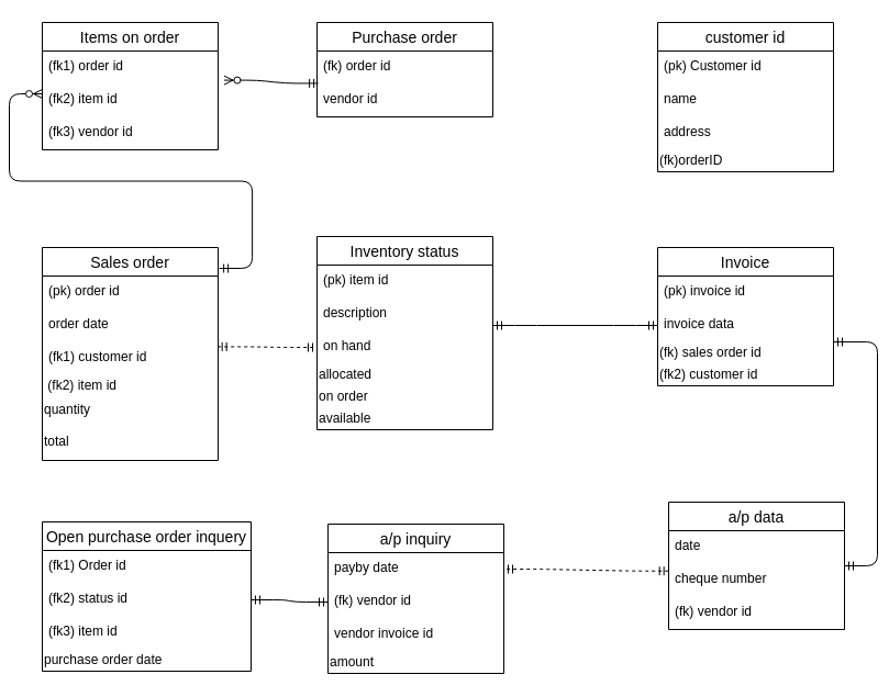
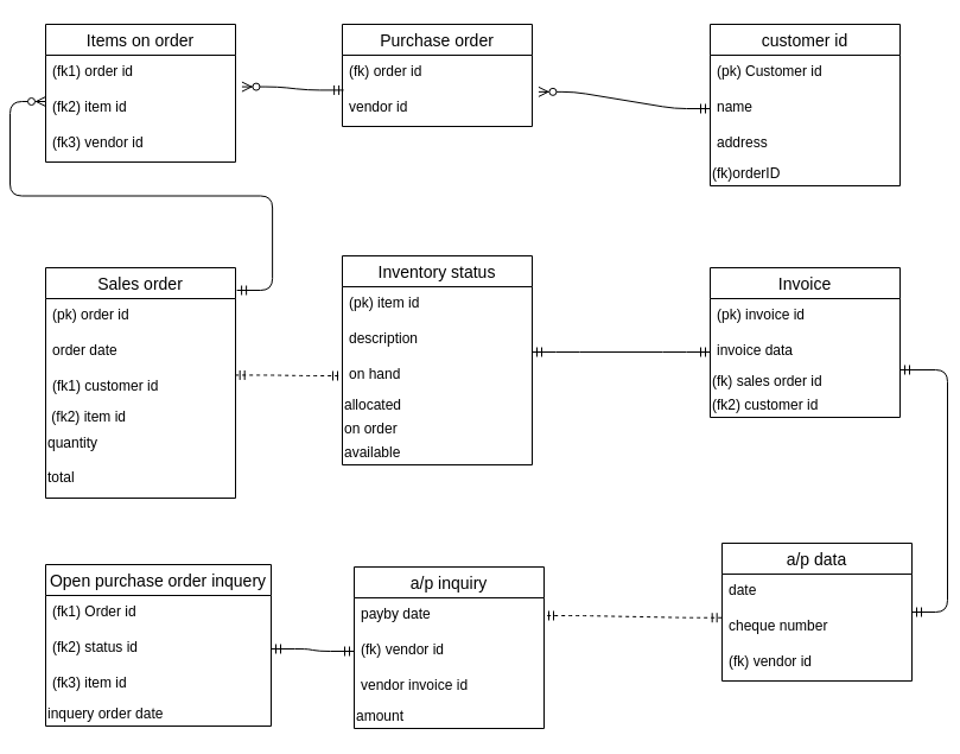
  <mxCell id="0" />
  <mxCell id="1" parent="0" />
  <mxCell id="2" value="Sales order" style="swimlane;fontStyle=0;childLayout=stackLayout;horizontal=1;startSize=26;horizontalStack=0;resizeParent=1;resizeParentMax=0;resizeLast=0;collapsible=1;marginBottom=0;align=center;fontSize=14;" vertex="1" parent="1"><mxGeometry x="20" y="225" width="160" height="194" as="geometry" /></mxCell>
  <mxCell id="3" value="(pk) order id" style="text;strokeColor=none;fillColor=none;spacingLeft=4;spacingRight=4;overflow=hidden;rotatable=0;points=[[0,0.5],[1,0.5]];portConstraint=eastwest;fontSize=12;" vertex="1" parent="2"><mxGeometry y="26" width="160" height="30" as="geometry" /></mxCell>
  <mxCell id="4" value="order date" style="text;strokeColor=none;fillColor=none;spacingLeft=4;spacingRight=4;overflow=hidden;rotatable=0;points=[[0,0.5],[1,0.5]];portConstraint=eastwest;fontSize=12;" vertex="1" parent="2"><mxGeometry y="56" width="160" height="30" as="geometry" /></mxCell>
  <mxCell id="5" value="(fk1) customer id" style="text;strokeColor=none;fillColor=none;spacingLeft=4;spacingRight=4;overflow=hidden;rotatable=0;points=[[0,0.5],[1,0.5]];portConstraint=eastwest;fontSize=12;" vertex="1" parent="2"><mxGeometry y="86" width="160" height="30" as="geometry" /></mxCell>
  <mxCell id="6" value="&amp;nbsp;(fk2) item id" style="text;html=1;strokeColor=none;fillColor=none;align=left;verticalAlign=middle;whiteSpace=wrap;rounded=0;" vertex="1" parent="2"><mxGeometry y="116" width="160" height="20" as="geometry" /></mxCell>
  <mxCell id="7" value="quantity" style="text;html=1;strokeColor=none;fillColor=none;align=left;verticalAlign=middle;whiteSpace=wrap;rounded=0;" vertex="1" parent="2"><mxGeometry y="136" width="160" height="24" as="geometry" /></mxCell>
  <mxCell id="8" value="total" style="text;html=1;strokeColor=none;fillColor=none;align=left;verticalAlign=middle;whiteSpace=wrap;rounded=0;" vertex="1" parent="2"><mxGeometry y="160" width="160" height="34" as="geometry" /></mxCell>
  <mxCell id="9" value="a/p data" style="swimlane;fontStyle=0;childLayout=stackLayout;horizontal=1;startSize=26;horizontalStack=0;resizeParent=1;resizeParentMax=0;resizeLast=0;collapsible=1;marginBottom=0;align=center;fontSize=14;" vertex="1" parent="1"><mxGeometry x="590" y="457" width="160" height="116" as="geometry" /></mxCell>
  <mxCell id="10" value="date" style="text;strokeColor=none;fillColor=none;spacingLeft=4;spacingRight=4;overflow=hidden;rotatable=0;points=[[0,0.5],[1,0.5]];portConstraint=eastwest;fontSize=12;" vertex="1" parent="9"><mxGeometry y="26" width="160" height="30" as="geometry" /></mxCell>
  <mxCell id="11" value="cheque number" style="text;strokeColor=none;fillColor=none;spacingLeft=4;spacingRight=4;overflow=hidden;rotatable=0;points=[[0,0.5],[1,0.5]];portConstraint=eastwest;fontSize=12;" vertex="1" parent="9"><mxGeometry y="56" width="160" height="30" as="geometry" /></mxCell>
  <mxCell id="12" value="(fk) vendor id" style="text;strokeColor=none;fillColor=none;spacingLeft=4;spacingRight=4;overflow=hidden;rotatable=0;points=[[0,0.5],[1,0.5]];portConstraint=eastwest;fontSize=12;" vertex="1" parent="9"><mxGeometry y="86" width="160" height="30" as="geometry" /></mxCell>
  <mxCell id="13" value="a/p inquiry" style="swimlane;fontStyle=0;childLayout=stackLayout;horizontal=1;startSize=26;horizontalStack=0;resizeParent=1;resizeParentMax=0;resizeLast=0;collapsible=1;marginBottom=0;align=center;fontSize=14;" vertex="1" parent="1"><mxGeometry x="280" y="477" width="160" height="136" as="geometry" /></mxCell>
  <mxCell id="14" value="payby date" style="text;strokeColor=none;fillColor=none;spacingLeft=4;spacingRight=4;overflow=hidden;rotatable=0;points=[[0,0.5],[1,0.5]];portConstraint=eastwest;fontSize=12;" vertex="1" parent="13"><mxGeometry y="26" width="160" height="30" as="geometry" /></mxCell>
  <mxCell id="15" value="(fk) vendor id" style="text;strokeColor=none;fillColor=none;spacingLeft=4;spacingRight=4;overflow=hidden;rotatable=0;points=[[0,0.5],[1,0.5]];portConstraint=eastwest;fontSize=12;" vertex="1" parent="13"><mxGeometry y="56" width="160" height="30" as="geometry" /></mxCell>
  <mxCell id="16" value="vendor invoice id" style="text;strokeColor=none;fillColor=none;spacingLeft=4;spacingRight=4;overflow=hidden;rotatable=0;points=[[0,0.5],[1,0.5]];portConstraint=eastwest;fontSize=12;" vertex="1" parent="13"><mxGeometry y="86" width="160" height="30" as="geometry" /></mxCell>
  <mxCell id="17" value="amount" style="text;html=1;strokeColor=none;fillColor=none;align=left;verticalAlign=middle;whiteSpace=wrap;rounded=0;" vertex="1" parent="13"><mxGeometry y="116" width="160" height="20" as="geometry" /></mxCell>
  <mxCell id="18" value="Inventory status" style="swimlane;fontStyle=0;childLayout=stackLayout;horizontal=1;startSize=26;horizontalStack=0;resizeParent=1;resizeParentMax=0;resizeLast=0;collapsible=1;marginBottom=0;align=center;fontSize=14;" vertex="1" parent="1"><mxGeometry x="270" y="215" width="160" height="176" as="geometry" /></mxCell>
  <mxCell id="19" value="(pk) item id" style="text;strokeColor=none;fillColor=none;spacingLeft=4;spacingRight=4;overflow=hidden;rotatable=0;points=[[0,0.5],[1,0.5]];portConstraint=eastwest;fontSize=12;" vertex="1" parent="18"><mxGeometry y="26" width="160" height="30" as="geometry" /></mxCell>
  <mxCell id="20" value="description" style="text;strokeColor=none;fillColor=none;spacingLeft=4;spacingRight=4;overflow=hidden;rotatable=0;points=[[0,0.5],[1,0.5]];portConstraint=eastwest;fontSize=12;" vertex="1" parent="18"><mxGeometry y="56" width="160" height="30" as="geometry" /></mxCell>
  <mxCell id="21" value="on hand" style="text;strokeColor=none;fillColor=none;spacingLeft=4;spacingRight=4;overflow=hidden;rotatable=0;points=[[0,0.5],[1,0.5]];portConstraint=eastwest;fontSize=12;" vertex="1" parent="18"><mxGeometry y="86" width="160" height="30" as="geometry" /></mxCell>
  <mxCell id="22" value="allocated" style="text;html=1;strokeColor=none;fillColor=none;align=left;verticalAlign=middle;whiteSpace=wrap;rounded=0;" vertex="1" parent="18"><mxGeometry y="116" width="160" height="20" as="geometry" /></mxCell>
  <mxCell id="23" value="on order" style="text;html=1;strokeColor=none;fillColor=none;align=left;verticalAlign=middle;whiteSpace=wrap;rounded=0;" vertex="1" parent="18"><mxGeometry y="136" width="160" height="20" as="geometry" /></mxCell>
  <mxCell id="24" value="available" style="text;html=1;strokeColor=none;fillColor=none;align=left;verticalAlign=middle;whiteSpace=wrap;rounded=0;" vertex="1" parent="18"><mxGeometry y="156" width="160" height="20" as="geometry" /></mxCell>
  <mxCell id="25" value="Purchase order" style="swimlane;fontStyle=0;childLayout=stackLayout;horizontal=1;startSize=26;horizontalStack=0;resizeParent=1;resizeParentMax=0;resizeLast=0;collapsible=1;marginBottom=0;align=center;fontSize=14;" vertex="1" parent="1"><mxGeometry x="270" y="20" width="160" height="86" as="geometry" /></mxCell>
  <mxCell id="26" value="(fk) order id" style="text;strokeColor=none;fillColor=none;spacingLeft=4;spacingRight=4;overflow=hidden;rotatable=0;points=[[0,0.5],[1,0.5]];portConstraint=eastwest;fontSize=12;" vertex="1" parent="25"><mxGeometry y="26" width="160" height="30" as="geometry" /></mxCell>
  <mxCell id="27" value="vendor id" style="text;strokeColor=none;fillColor=none;spacingLeft=4;spacingRight=4;overflow=hidden;rotatable=0;points=[[0,0.5],[1,0.5]];portConstraint=eastwest;fontSize=12;" vertex="1" parent="25"><mxGeometry y="56" width="160" height="30" as="geometry" /></mxCell>
  <mxCell id="28" value="Items on order" style="swimlane;fontStyle=0;childLayout=stackLayout;horizontal=1;startSize=26;horizontalStack=0;resizeParent=1;resizeParentMax=0;resizeLast=0;collapsible=1;marginBottom=0;align=center;fontSize=14;" vertex="1" parent="1"><mxGeometry x="20" y="20" width="160" height="116" as="geometry" /></mxCell>
  <mxCell id="29" value="(fk1) order id" style="text;strokeColor=none;fillColor=none;spacingLeft=4;spacingRight=4;overflow=hidden;rotatable=0;points=[[0,0.5],[1,0.5]];portConstraint=eastwest;fontSize=12;" vertex="1" parent="28"><mxGeometry y="26" width="160" height="30" as="geometry" /></mxCell>
  <mxCell id="30" value="(fk2) item id" style="text;strokeColor=none;fillColor=none;spacingLeft=4;spacingRight=4;overflow=hidden;rotatable=0;points=[[0,0.5],[1,0.5]];portConstraint=eastwest;fontSize=12;" vertex="1" parent="28"><mxGeometry y="56" width="160" height="30" as="geometry" /></mxCell>
  <mxCell id="31" value="(fk3) vendor id" style="text;strokeColor=none;fillColor=none;spacingLeft=4;spacingRight=4;overflow=hidden;rotatable=0;points=[[0,0.5],[1,0.5]];portConstraint=eastwest;fontSize=12;" vertex="1" parent="28"><mxGeometry y="86" width="160" height="30" as="geometry" /></mxCell>
  <mxCell id="32" value="Invoice" style="swimlane;fontStyle=0;childLayout=stackLayout;horizontal=1;startSize=26;horizontalStack=0;resizeParent=1;resizeParentMax=0;resizeLast=0;collapsible=1;marginBottom=0;align=center;fontSize=14;" vertex="1" parent="1"><mxGeometry x="580" y="225" width="160" height="126" as="geometry" /></mxCell>
  <mxCell id="33" value="(pk) invoice id" style="text;strokeColor=none;fillColor=none;spacingLeft=4;spacingRight=4;overflow=hidden;rotatable=0;points=[[0,0.5],[1,0.5]];portConstraint=eastwest;fontSize=12;" vertex="1" parent="32"><mxGeometry y="26" width="160" height="30" as="geometry" /></mxCell>
  <mxCell id="34" value="invoice data" style="text;strokeColor=none;fillColor=none;spacingLeft=4;spacingRight=4;overflow=hidden;rotatable=0;points=[[0,0.5],[1,0.5]];portConstraint=eastwest;fontSize=12;" vertex="1" parent="32"><mxGeometry y="56" width="160" height="30" as="geometry" /></mxCell>
  <mxCell id="35" value="(fk) sales order id" style="text;html=1;strokeColor=none;fillColor=none;align=left;verticalAlign=middle;whiteSpace=wrap;rounded=0;" vertex="1" parent="32"><mxGeometry y="86" width="160" height="20" as="geometry" /></mxCell>
  <mxCell id="36" value="(fk2) customer id" style="text;html=1;strokeColor=none;fillColor=none;align=left;verticalAlign=middle;whiteSpace=wrap;rounded=0;" vertex="1" parent="32"><mxGeometry y="106" width="160" height="20" as="geometry" /></mxCell>
  <mxCell id="37" value="customer id" style="swimlane;fontStyle=0;childLayout=stackLayout;horizontal=1;startSize=26;horizontalStack=0;resizeParent=1;resizeParentMax=0;resizeLast=0;collapsible=1;marginBottom=0;align=center;fontSize=14;" vertex="1" parent="1"><mxGeometry x="580" y="20" width="160" height="136" as="geometry" /></mxCell>
  <mxCell id="38" value="(pk) Customer id" style="text;strokeColor=none;fillColor=none;spacingLeft=4;spacingRight=4;overflow=hidden;rotatable=0;points=[[0,0.5],[1,0.5]];portConstraint=eastwest;fontSize=12;" vertex="1" parent="37"><mxGeometry y="26" width="160" height="30" as="geometry" /></mxCell>
  <mxCell id="39" value="name" style="text;strokeColor=none;fillColor=none;spacingLeft=4;spacingRight=4;overflow=hidden;rotatable=0;points=[[0,0.5],[1,0.5]];portConstraint=eastwest;fontSize=12;" vertex="1" parent="37"><mxGeometry y="56" width="160" height="30" as="geometry" /></mxCell>
  <mxCell id="40" value="address" style="text;strokeColor=none;fillColor=none;spacingLeft=4;spacingRight=4;overflow=hidden;rotatable=0;points=[[0,0.5],[1,0.5]];portConstraint=eastwest;fontSize=12;" vertex="1" parent="37"><mxGeometry y="86" width="160" height="30" as="geometry" /></mxCell>
  <mxCell id="41" value="(fk)orderID" style="text;html=1;strokeColor=none;fillColor=none;align=left;verticalAlign=middle;whiteSpace=wrap;rounded=0;" vertex="1" parent="37"><mxGeometry y="116" width="160" height="20" as="geometry" /></mxCell>
+ <mxCell id="42" value="" style="edgeStyle=entityRelationEdgeStyle;fontSize=12;html=1;endArrow=ERzeroToMany;startArrow=ERmandOne;exitX=0;exitY=0.5;exitDx=0;exitDy=0;entryX=1.034;entryY=0.029;entryDx=0;entryDy=0;entryPerimeter=0;" edge="1" parent="1" source="39" target="27"><mxGeometry width="100" height="100" relative="1" as="geometry"><mxPoint x="250" y="285" as="sourcePoint" /><mxPoint x="350" y="185" as="targetPoint" /></mxGeometry></mxCell>
  <mxCell id="43" value="" style="edgeStyle=entityRelationEdgeStyle;fontSize=12;html=1;endArrow=ERzeroToMany;startArrow=ERmandOne;exitX=0.007;exitY=-0.019;exitDx=0;exitDy=0;exitPerimeter=0;entryX=1.034;entryY=-0.114;entryDx=0;entryDy=0;entryPerimeter=0;" edge="1" parent="1" source="27" target="30"><mxGeometry width="100" height="100" relative="1" as="geometry"><mxPoint x="250" y="285" as="sourcePoint" /><mxPoint x="350" y="185" as="targetPoint" /></mxGeometry></mxCell>
  <mxCell id="44" value="" style="edgeStyle=entityRelationEdgeStyle;fontSize=12;html=1;endArrow=ERzeroToMany;startArrow=ERmandOne;exitX=1.007;exitY=0.098;exitDx=0;exitDy=0;exitPerimeter=0;" edge="1" parent="1" source="2"><mxGeometry width="100" height="100" relative="1" as="geometry"><mxPoint x="250" y="285" as="sourcePoint" /><mxPoint x="20" y="85" as="targetPoint" /></mxGeometry></mxCell>
  <mxCell id="45" value="" style="edgeStyle=entityRelationEdgeStyle;fontSize=12;html=1;endArrow=ERmandOne;startArrow=ERmandOne;exitX=0.998;exitY=0.148;exitDx=0;exitDy=0;exitPerimeter=0;entryX=0;entryY=0.5;entryDx=0;entryDy=0;dashed=1;" edge="1" parent="1" source="5" target="21"><mxGeometry width="100" height="100" relative="1" as="geometry"><mxPoint x="250" y="285" as="sourcePoint" /><mxPoint x="350" y="185" as="targetPoint" /></mxGeometry></mxCell>
  <mxCell id="46" value="" style="edgeStyle=entityRelationEdgeStyle;fontSize=12;html=1;endArrow=ERmandOne;startArrow=ERmandOne;entryX=0;entryY=0.5;entryDx=0;entryDy=0;" edge="1" parent="1" target="34"><mxGeometry width="100" height="100" relative="1" as="geometry"><mxPoint x="430" y="296" as="sourcePoint" /><mxPoint x="350" y="185" as="targetPoint" /></mxGeometry></mxCell>
  <mxCell id="47" value="" style="edgeStyle=entityRelationEdgeStyle;fontSize=12;html=1;endArrow=ERmandOne;startArrow=ERmandOne;exitX=1;exitY=0;exitDx=0;exitDy=0;" edge="1" parent="1" source="35" target="9"><mxGeometry width="100" height="100" relative="1" as="geometry"><mxPoint x="250" y="285" as="sourcePoint" /><mxPoint x="350" y="185" as="targetPoint" /></mxGeometry></mxCell>
  <mxCell id="48" value="" style="edgeStyle=entityRelationEdgeStyle;fontSize=12;html=1;endArrow=ERmandOne;startArrow=ERmandOne;exitX=-0.002;exitY=0.224;exitDx=0;exitDy=0;exitPerimeter=0;entryX=1;entryY=0.5;entryDx=0;entryDy=0;dashed=1;" edge="1" parent="1" source="11" target="14"><mxGeometry width="100" height="100" relative="1" as="geometry"><mxPoint x="250" y="285" as="sourcePoint" /><mxPoint x="350" y="185" as="targetPoint" /></mxGeometry></mxCell>
  <mxCell id="49" value="Open purchase order inquery" style="swimlane;fontStyle=0;childLayout=stackLayout;horizontal=1;startSize=26;horizontalStack=0;resizeParent=1;resizeParentMax=0;resizeLast=0;collapsible=1;marginBottom=0;align=center;fontSize=14;" vertex="1" parent="1"><mxGeometry x="20" y="475" width="190" height="136" as="geometry" /></mxCell>
  <mxCell id="50" value="(fk1) Order id" style="text;strokeColor=none;fillColor=none;spacingLeft=4;spacingRight=4;overflow=hidden;rotatable=0;points=[[0,0.5],[1,0.5]];portConstraint=eastwest;fontSize=12;" vertex="1" parent="49"><mxGeometry y="26" width="190" height="30" as="geometry" /></mxCell>
  <mxCell id="51" value="(fk2) status id" style="text;strokeColor=none;fillColor=none;spacingLeft=4;spacingRight=4;overflow=hidden;rotatable=0;points=[[0,0.5],[1,0.5]];portConstraint=eastwest;fontSize=12;" vertex="1" parent="49"><mxGeometry y="56" width="190" height="30" as="geometry" /></mxCell>
  <mxCell id="52" value="(fk3) item id" style="text;strokeColor=none;fillColor=none;spacingLeft=4;spacingRight=4;overflow=hidden;rotatable=0;points=[[0,0.5],[1,0.5]];portConstraint=eastwest;fontSize=12;" vertex="1" parent="49"><mxGeometry y="86" width="190" height="30" as="geometry" /></mxCell>
- <mxCell id="53" value="purchase order date" style="text;html=1;strokeColor=none;fillColor=none;align=left;verticalAlign=middle;whiteSpace=wrap;rounded=0;" vertex="1" parent="49"><mxGeometry y="116" width="190" height="20" as="geometry" /></mxCell>
+ <mxCell id="53" value="inquery order date" style="text;html=1;strokeColor=none;fillColor=none;align=left;verticalAlign=middle;whiteSpace=wrap;rounded=0;" vertex="1" parent="49"><mxGeometry y="116" width="190" height="20" as="geometry" /></mxCell>
  <mxCell id="54" value="" style="edgeStyle=entityRelationEdgeStyle;fontSize=12;html=1;endArrow=ERmandOne;startArrow=ERmandOne;exitX=0;exitY=0.5;exitDx=0;exitDy=0;entryX=1;entryY=0.5;entryDx=0;entryDy=0;" edge="1" parent="1" source="15" target="51"><mxGeometry width="100" height="100" relative="1" as="geometry"><mxPoint x="250" y="425" as="sourcePoint" /><mxPoint x="350" y="325" as="targetPoint" /></mxGeometry></mxCell>
